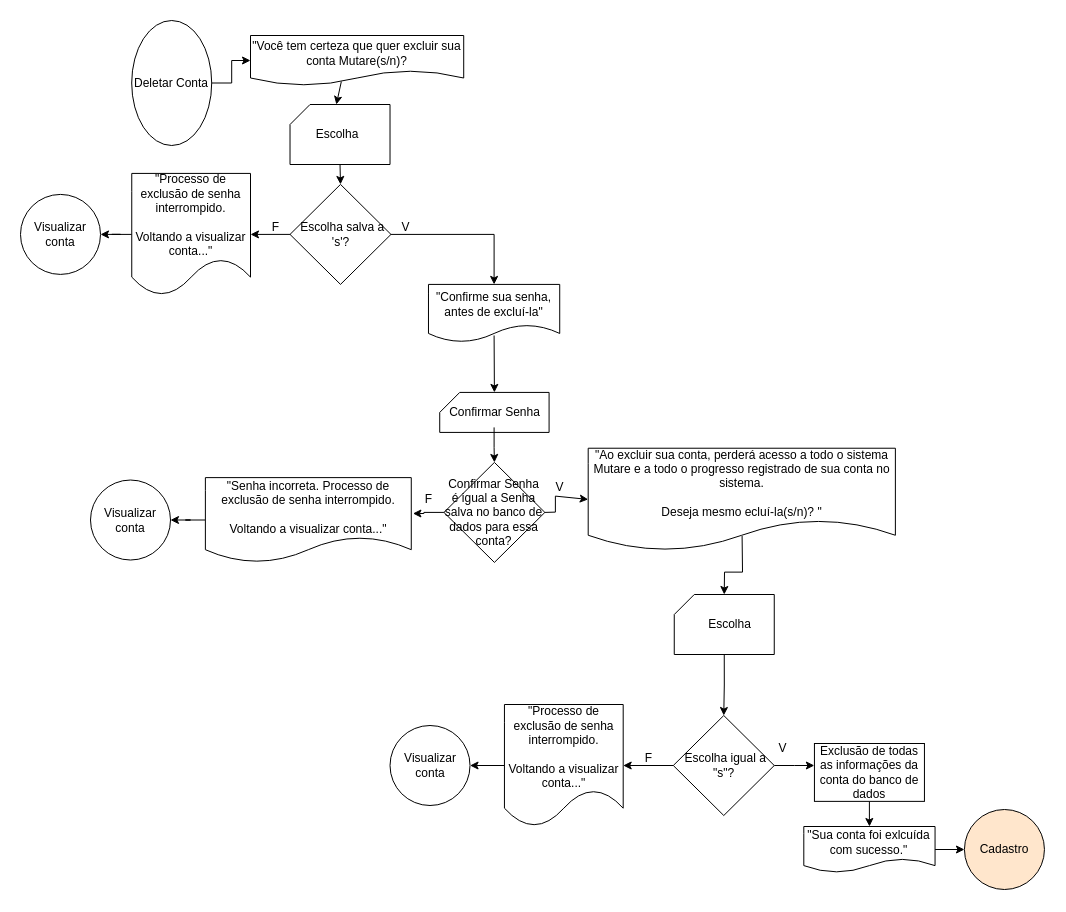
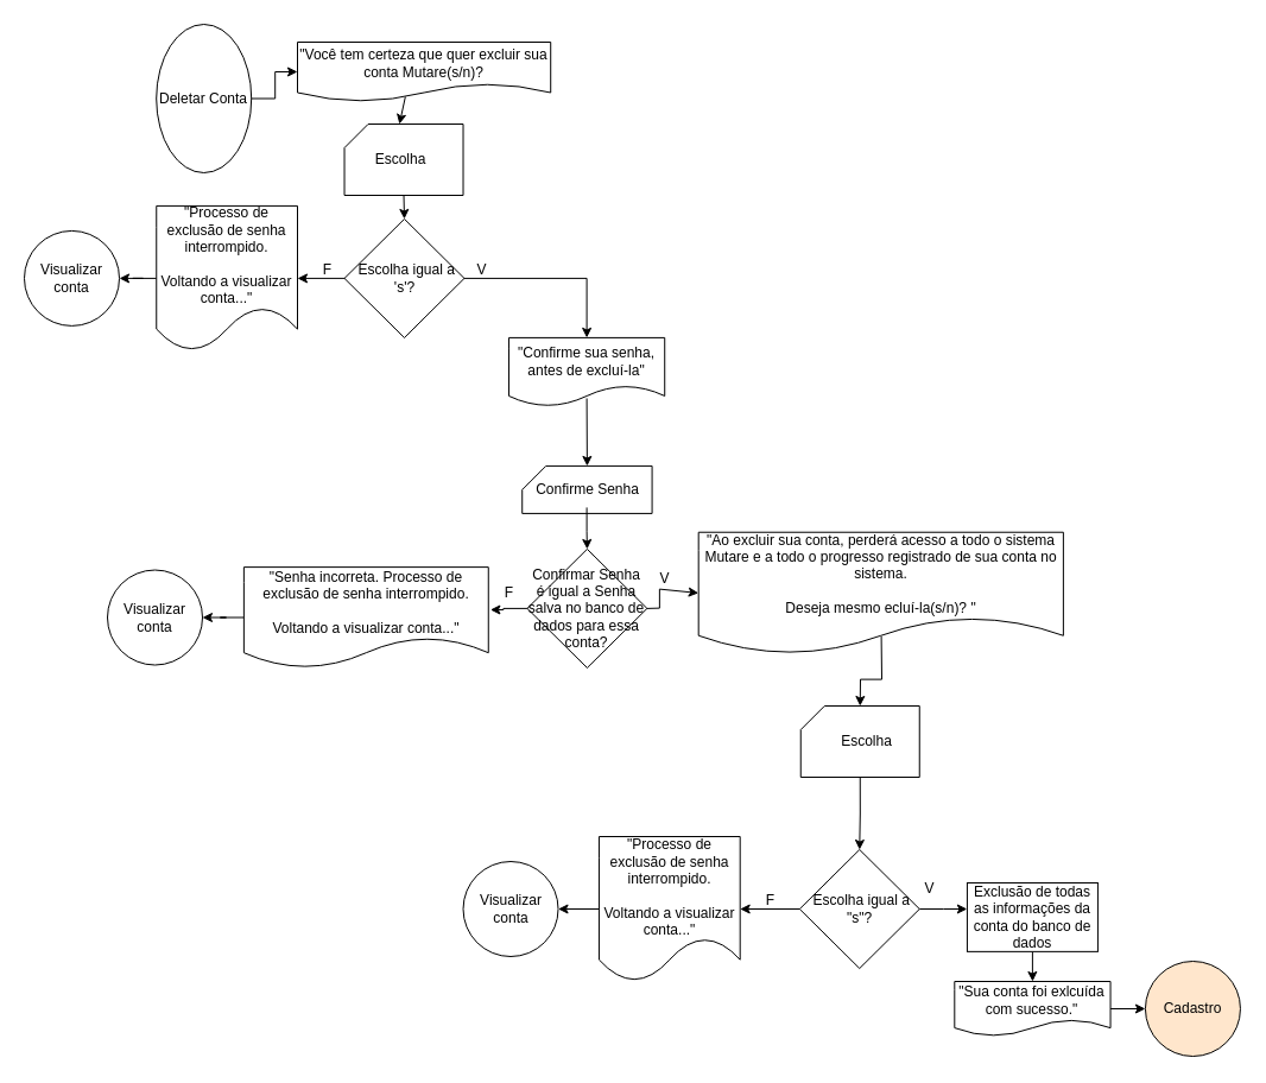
  <mxCell id="0" />
  <mxCell id="1" parent="0" />
  <mxCell id="2" style="edgeStyle=orthogonalEdgeStyle;rounded=0;orthogonalLoop=1;jettySize=auto;html=1;exitX=0.5;exitY=1;exitDx=0;exitDy=0;exitPerimeter=0;entryX=0.5;entryY=0;entryDx=0;entryDy=0;" edge="1" parent="1" source="3" target="29"><mxGeometry relative="1" as="geometry" /></mxCell>
  <mxCell id="3" value="" style="verticalLabelPosition=bottom;verticalAlign=top;html=1;shape=card;whiteSpace=wrap;size=20;arcSize=12;" vertex="1" parent="1"><mxGeometry x="673.75" y="594" width="100" height="60" as="geometry" /></mxCell>
  <mxCell id="4" style="edgeStyle=orthogonalEdgeStyle;rounded=0;orthogonalLoop=1;jettySize=auto;html=1;exitX=1;exitY=0.5;exitDx=0;exitDy=0;entryX=0;entryY=0.5;entryDx=0;entryDy=0;" parent="1" edge="1"><mxGeometry relative="1" as="geometry"><mxPoint x="321.56" y="632" as="sourcePoint" /></mxGeometry></mxCell>
  <mxCell id="5" style="edgeStyle=orthogonalEdgeStyle;rounded=0;orthogonalLoop=1;jettySize=auto;html=1;exitX=0;exitY=0.5;exitDx=0;exitDy=0;entryX=0.5;entryY=0;entryDx=0;entryDy=0;" parent="1" edge="1"><mxGeometry relative="1" as="geometry"><mxPoint x="229.69" y="632" as="sourcePoint" /></mxGeometry></mxCell>
  <mxCell id="6" style="edgeStyle=orthogonalEdgeStyle;rounded=0;orthogonalLoop=1;jettySize=auto;html=1;exitX=1;exitY=0.5;exitDx=0;exitDy=0;entryX=0;entryY=0.5;entryDx=0;entryDy=0;" parent="1" edge="1"><mxGeometry relative="1" as="geometry"><mxPoint x="262.18" y="744" as="sourcePoint" /></mxGeometry></mxCell>
  <mxCell id="7" style="edgeStyle=orthogonalEdgeStyle;rounded=0;orthogonalLoop=1;jettySize=auto;html=1;exitX=0;exitY=0.5;exitDx=0;exitDy=0;entryX=0;entryY=0.5;entryDx=0;entryDy=0;" parent="1" edge="1"><mxGeometry relative="1" as="geometry"><mxPoint x="859.41" y="816" as="targetPoint" /></mxGeometry></mxCell>
  <mxCell id="8" value="&quot;Confirme sua senha, antes de excluí-la&quot;" style="shape=document;whiteSpace=wrap;html=1;boundedLbl=1;" parent="1" vertex="1"><mxGeometry x="427.97" y="283.92" width="131.25" height="57.69" as="geometry" /></mxCell>
  <mxCell id="9" value="" style="verticalLabelPosition=bottom;verticalAlign=top;html=1;shape=card;whiteSpace=wrap;size=20;arcSize=12;container=1;" parent="1" vertex="1"><mxGeometry x="439.22" y="391.92" width="109.37" height="40" as="geometry" /></mxCell>
- <mxCell id="10" value="&lt;font style=&quot;font-size: 12px;&quot;&gt;Confirmar Senha&lt;/font&gt;" style="text;html=1;align=center;verticalAlign=middle;resizable=0;points=[];autosize=1;strokeColor=none;fillColor=none;" parent="9" vertex="1"><mxGeometry x="-0.626" y="5" width="110" height="30" as="geometry" /></mxCell>
+ <mxCell id="10" value="&lt;font style=&quot;font-size: 12px;&quot;&gt;Confirme Senha&lt;/font&gt;" style="text;html=1;align=center;verticalAlign=middle;resizable=0;points=[];autosize=1;strokeColor=none;fillColor=none;" parent="9" vertex="1"><mxGeometry x="-0.626" y="5" width="110" height="30" as="geometry" /></mxCell>
  <mxCell id="11" value="" style="endArrow=classic;html=1;rounded=0;entryX=0.5;entryY=0;entryDx=0;entryDy=0;entryPerimeter=0;exitX=0.5;exitY=0.885;exitDx=0;exitDy=0;exitPerimeter=0;" parent="1" source="8" target="9" edge="1"><mxGeometry width="50" height="50" relative="1" as="geometry"><mxPoint x="539.22" y="341.92" as="sourcePoint" /><mxPoint x="589.22" y="291.92" as="targetPoint" /></mxGeometry></mxCell>
  <mxCell id="12" value="" style="edgeStyle=orthogonalEdgeStyle;rounded=0;orthogonalLoop=1;jettySize=auto;html=1;entryX=1.008;entryY=0.423;entryDx=0;entryDy=0;entryPerimeter=0;" parent="1" source="13" target="16" edge="1"><mxGeometry relative="1" as="geometry"><mxPoint x="415.47" y="511.979" as="targetPoint" /></mxGeometry></mxCell>
  <mxCell id="13" value="Confirmar Senha é igual a Senha salva no banco de dados para essa conta?" style="rhombus;whiteSpace=wrap;html=1;" parent="1" vertex="1"><mxGeometry x="443.44" y="461.92" width="100.94" height="100" as="geometry" /></mxCell>
  <mxCell id="14" value="" style="edgeStyle=orthogonalEdgeStyle;rounded=0;orthogonalLoop=1;jettySize=auto;html=1;" parent="1" source="10" target="13" edge="1"><mxGeometry relative="1" as="geometry" /></mxCell>
  <mxCell id="15" value="" style="edgeStyle=orthogonalEdgeStyle;rounded=0;orthogonalLoop=1;jettySize=auto;html=1;" parent="1" source="16" target="40" edge="1"><mxGeometry relative="1" as="geometry" /></mxCell>
  <mxCell id="16" value="&quot;Senha incorreta. Processo de exclusão de senha interrompido.&lt;div&gt;&lt;br&gt;&lt;/div&gt;&lt;div&gt;Voltando a visualizar conta...&lt;span style=&quot;background-color: transparent; color: light-dark(rgb(0, 0, 0), rgb(255, 255, 255));&quot;&gt;&quot;&lt;/span&gt;&lt;/div&gt;" style="shape=document;whiteSpace=wrap;html=1;boundedLbl=1;" parent="1" vertex="1"><mxGeometry x="204.88" y="477.12" width="205.89" height="84.8" as="geometry" /></mxCell>
  <mxCell id="17" value="F" style="text;html=1;align=center;verticalAlign=middle;resizable=0;points=[];autosize=1;strokeColor=none;fillColor=none;" parent="1" vertex="1"><mxGeometry x="413.44" y="483.92" width="30" height="30" as="geometry" /></mxCell>
  <mxCell id="18" value="&quot;Ao excluir sua conta, perderá acesso a todo o sistema Mutare e a todo o progresso registrado de sua conta no sistema.&lt;div&gt;&lt;br&gt;&lt;/div&gt;&lt;div&gt;Deseja mesmo ecluí-la(s/n)?&amp;nbsp;&lt;span style=&quot;background-color: transparent; color: light-dark(rgb(0, 0, 0), rgb(255, 255, 255));&quot;&gt;&quot;&lt;/span&gt;&lt;/div&gt;" style="shape=document;whiteSpace=wrap;html=1;boundedLbl=1;" parent="1" vertex="1"><mxGeometry x="587.7" y="447.73" width="307.18" height="102.39" as="geometry" /></mxCell>
  <mxCell id="19" value="&quot;Você tem certeza que quer excluir sua conta Mutare(s/n)?" style="shape=document;whiteSpace=wrap;html=1;boundedLbl=1;" parent="1" vertex="1"><mxGeometry x="250" y="35" width="213.21" height="50" as="geometry" /></mxCell>
  <mxCell id="20" value="V" style="text;html=1;align=center;verticalAlign=middle;resizable=0;points=[];autosize=1;strokeColor=none;fillColor=none;" parent="1" vertex="1"><mxGeometry x="390.47" y="211.92" width="30" height="30" as="geometry" /></mxCell>
  <mxCell id="21" value="F" style="text;html=1;align=center;verticalAlign=middle;resizable=0;points=[];autosize=1;strokeColor=none;fillColor=none;" parent="1" vertex="1"><mxGeometry x="259.53" y="211.76" width="30" height="30" as="geometry" /></mxCell>
  <mxCell id="22" style="edgeStyle=orthogonalEdgeStyle;rounded=0;orthogonalLoop=1;jettySize=auto;html=1;exitX=1;exitY=0.5;exitDx=0;exitDy=0;entryX=0.5;entryY=0;entryDx=0;entryDy=0;" parent="1" source="24" target="8" edge="1"><mxGeometry relative="1" as="geometry" /></mxCell>
  <mxCell id="23" value="" style="edgeStyle=orthogonalEdgeStyle;rounded=0;orthogonalLoop=1;jettySize=auto;html=1;entryX=1;entryY=0.5;entryDx=0;entryDy=0;" parent="1" source="24" target="50" edge="1"><mxGeometry relative="1" as="geometry" /></mxCell>
- <mxCell id="24" value="&amp;nbsp;Escolha salva a 's'?" style="rhombus;whiteSpace=wrap;html=1;" parent="1" vertex="1"><mxGeometry x="289.53" y="183.92" width="100.94" height="100" as="geometry" /></mxCell>
+ <mxCell id="24" value="&amp;nbsp;Escolha igual a 's'?" style="rhombus;whiteSpace=wrap;html=1;" parent="1" vertex="1"><mxGeometry x="289.53" y="183.92" width="100.94" height="100" as="geometry" /></mxCell>
  <mxCell id="25" value="" style="endArrow=classic;html=1;rounded=0;entryX=0;entryY=0.5;entryDx=0;entryDy=0;exitX=1;exitY=0.5;exitDx=0;exitDy=0;" parent="1" source="13" target="18" edge="1"><mxGeometry width="50" height="50" relative="1" as="geometry"><mxPoint x="592.97" y="363.92" as="sourcePoint" /><mxPoint x="642.97" y="313.92" as="targetPoint" /><Array as="points"><mxPoint x="554.88" y="511.61" /><mxPoint x="554.88" y="495.61" /></Array></mxGeometry></mxCell>
  <mxCell id="26" value="F" style="text;html=1;align=center;verticalAlign=middle;resizable=0;points=[];autosize=1;strokeColor=none;fillColor=none;" parent="1" vertex="1"><mxGeometry x="633.28" y="743" width="30" height="30" as="geometry" /></mxCell>
  <mxCell id="27" value="" style="edgeStyle=orthogonalEdgeStyle;rounded=0;orthogonalLoop=1;jettySize=auto;html=1;" parent="1" source="29" edge="1"><mxGeometry relative="1" as="geometry"><mxPoint x="813.84" y="765" as="targetPoint" /></mxGeometry></mxCell>
  <mxCell id="28" style="edgeStyle=orthogonalEdgeStyle;rounded=0;orthogonalLoop=1;jettySize=auto;html=1;exitX=0;exitY=0.5;exitDx=0;exitDy=0;entryX=1;entryY=0.5;entryDx=0;entryDy=0;" parent="1" source="29" target="36" edge="1"><mxGeometry relative="1" as="geometry" /></mxCell>
  <mxCell id="29" value="&amp;nbsp;Escolha igual a &quot;s&quot;?" style="rhombus;whiteSpace=wrap;html=1;" parent="1" vertex="1"><mxGeometry x="672.81" y="715" width="100.94" height="100" as="geometry" /></mxCell>
  <mxCell id="30" value="" style="edgeStyle=orthogonalEdgeStyle;rounded=0;orthogonalLoop=1;jettySize=auto;html=1;" parent="1" source="31" target="33" edge="1"><mxGeometry relative="1" as="geometry" /></mxCell>
  <mxCell id="31" value="Exclusão de todas as informações da conta do banco de dados" style="whiteSpace=wrap;html=1;" parent="1" vertex="1"><mxGeometry x="813.94" y="743" width="110" height="57.87" as="geometry" /></mxCell>
  <mxCell id="32" value="" style="edgeStyle=orthogonalEdgeStyle;rounded=0;orthogonalLoop=1;jettySize=auto;html=1;" parent="1" source="33" target="34" edge="1"><mxGeometry relative="1" as="geometry" /></mxCell>
  <mxCell id="33" value="&quot;Sua conta foi exlcuída com sucesso.&quot;" style="shape=document;whiteSpace=wrap;html=1;boundedLbl=1;" parent="1" vertex="1"><mxGeometry x="803.31" y="826" width="131.25" height="46.02" as="geometry" /></mxCell>
  <mxCell id="34" value="Cadastro" style="ellipse;whiteSpace=wrap;html=1;fillColor=#ffe6cc;" parent="1" vertex="1"><mxGeometry x="963.945" y="809.01" width="80" height="80" as="geometry" /></mxCell>
  <mxCell id="35" value="" style="edgeStyle=orthogonalEdgeStyle;rounded=0;orthogonalLoop=1;jettySize=auto;html=1;" parent="1" source="36" target="41" edge="1"><mxGeometry relative="1" as="geometry" /></mxCell>
  <mxCell id="36" value="&quot;Processo de exclusão de senha interrompido.&lt;div&gt;&lt;br&gt;&lt;/div&gt;&lt;div&gt;Voltando a visualizar conta...&lt;span style=&quot;color: light-dark(rgb(0, 0, 0), rgb(255, 255, 255)); background-color: transparent;&quot;&gt;&quot;&lt;/span&gt;&lt;/div&gt;" style="shape=document;whiteSpace=wrap;html=1;boundedLbl=1;" parent="1" vertex="1"><mxGeometry x="503.94" y="704" width="118.75" height="122" as="geometry" /></mxCell>
  <mxCell id="37" value="V" style="text;html=1;align=center;verticalAlign=middle;resizable=0;points=[];autosize=1;strokeColor=none;fillColor=none;" parent="1" vertex="1"><mxGeometry x="544.38" y="471.61" width="30" height="30" as="geometry" /></mxCell>
  <mxCell id="38" value="V" style="text;html=1;align=center;verticalAlign=middle;resizable=0;points=[];autosize=1;strokeColor=none;fillColor=none;" parent="1" vertex="1"><mxGeometry x="767.03" y="733" width="30" height="30" as="geometry" /></mxCell>
  <mxCell id="39" value="Visualizar conta" style="ellipse;whiteSpace=wrap;html=1;" parent="1" vertex="1"><mxGeometry x="20" y="193.92" width="80" height="80" as="geometry" /></mxCell>
  <mxCell id="40" value="Visualizar conta" style="ellipse;whiteSpace=wrap;html=1;" parent="1" vertex="1"><mxGeometry x="90" y="479.52" width="80" height="80" as="geometry" /></mxCell>
  <mxCell id="41" value="Visualizar conta" style="ellipse;whiteSpace=wrap;html=1;" parent="1" vertex="1"><mxGeometry x="389.53" y="725" width="80" height="80" as="geometry" /></mxCell>
  <mxCell id="42" style="edgeStyle=orthogonalEdgeStyle;rounded=0;orthogonalLoop=1;jettySize=auto;html=1;exitX=0.5;exitY=1;exitDx=0;exitDy=0;exitPerimeter=0;entryX=0.5;entryY=0;entryDx=0;entryDy=0;" parent="1" source="43" target="24" edge="1"><mxGeometry relative="1" as="geometry" /></mxCell>
  <mxCell id="43" value="" style="verticalLabelPosition=bottom;verticalAlign=top;html=1;shape=card;whiteSpace=wrap;size=20;arcSize=12;" parent="1" vertex="1"><mxGeometry x="289.53" y="104" width="100" height="60" as="geometry" /></mxCell>
  <mxCell id="44" value="" style="endArrow=classic;html=1;rounded=0;entryX=0.5;entryY=0;entryDx=0;entryDy=0;entryPerimeter=0;exitX=0.426;exitY=0.921;exitDx=0;exitDy=0;exitPerimeter=0;" parent="1" source="19" edge="1"><mxGeometry width="50" height="50" relative="1" as="geometry"><mxPoint x="91.2" y="456.16" as="sourcePoint" /><mxPoint x="335.85" y="104" as="targetPoint" /></mxGeometry></mxCell>
  <mxCell id="45" value="Escolha" style="text;html=1;align=center;verticalAlign=middle;whiteSpace=wrap;rounded=0;" parent="1" vertex="1"><mxGeometry x="306.79" y="119" width="60" height="30" as="geometry" /></mxCell>
  <mxCell id="46" value="" style="edgeStyle=orthogonalEdgeStyle;rounded=0;orthogonalLoop=1;jettySize=auto;html=1;" edge="1" parent="1" source="47" target="19"><mxGeometry relative="1" as="geometry" /></mxCell>
  <mxCell id="47" value="Deletar Conta" style="ellipse;whiteSpace=wrap;html=1;" vertex="1" parent="1"><mxGeometry x="131.2" y="20" width="80" height="125" as="geometry" /></mxCell>
  <mxCell id="48" value="" style="endArrow=classic;html=1;rounded=0;entryX=0.5;entryY=0;entryDx=0;entryDy=0;exitX=0.501;exitY=0.857;exitDx=0;exitDy=0;exitPerimeter=0;entryPerimeter=0;" edge="1" parent="1" source="18" target="3"><mxGeometry width="50" height="50" relative="1" as="geometry"><mxPoint x="650" y="501.61" as="sourcePoint" /><mxPoint x="700" y="451.61" as="targetPoint" /><Array as="points"><mxPoint x="742" y="571.61" /><mxPoint x="724" y="571.61" /></Array></mxGeometry></mxCell>
  <mxCell id="49" value="" style="edgeStyle=orthogonalEdgeStyle;rounded=0;orthogonalLoop=1;jettySize=auto;html=1;" edge="1" parent="1" source="50" target="39"><mxGeometry relative="1" as="geometry" /></mxCell>
  <mxCell id="50" value="&quot;Processo de exclusão de senha interrompido.&lt;div&gt;&lt;br&gt;&lt;/div&gt;&lt;div&gt;Voltando a visualizar conta...&lt;span style=&quot;color: light-dark(rgb(0, 0, 0), rgb(255, 255, 255)); background-color: transparent;&quot;&gt;&quot;&lt;/span&gt;&lt;/div&gt;" style="shape=document;whiteSpace=wrap;html=1;boundedLbl=1;" vertex="1" parent="1"><mxGeometry x="131.25" y="172.92" width="118.75" height="122" as="geometry" /></mxCell>
  <mxCell id="51" value="&lt;font style=&quot;font-size: 12px;&quot;&gt;Escolha&lt;/font&gt;" style="text;html=1;align=center;verticalAlign=middle;resizable=0;points=[];autosize=1;strokeColor=none;fillColor=none;" vertex="1" parent="1"><mxGeometry x="693.75" y="609" width="70" height="30" as="geometry" /></mxCell>
